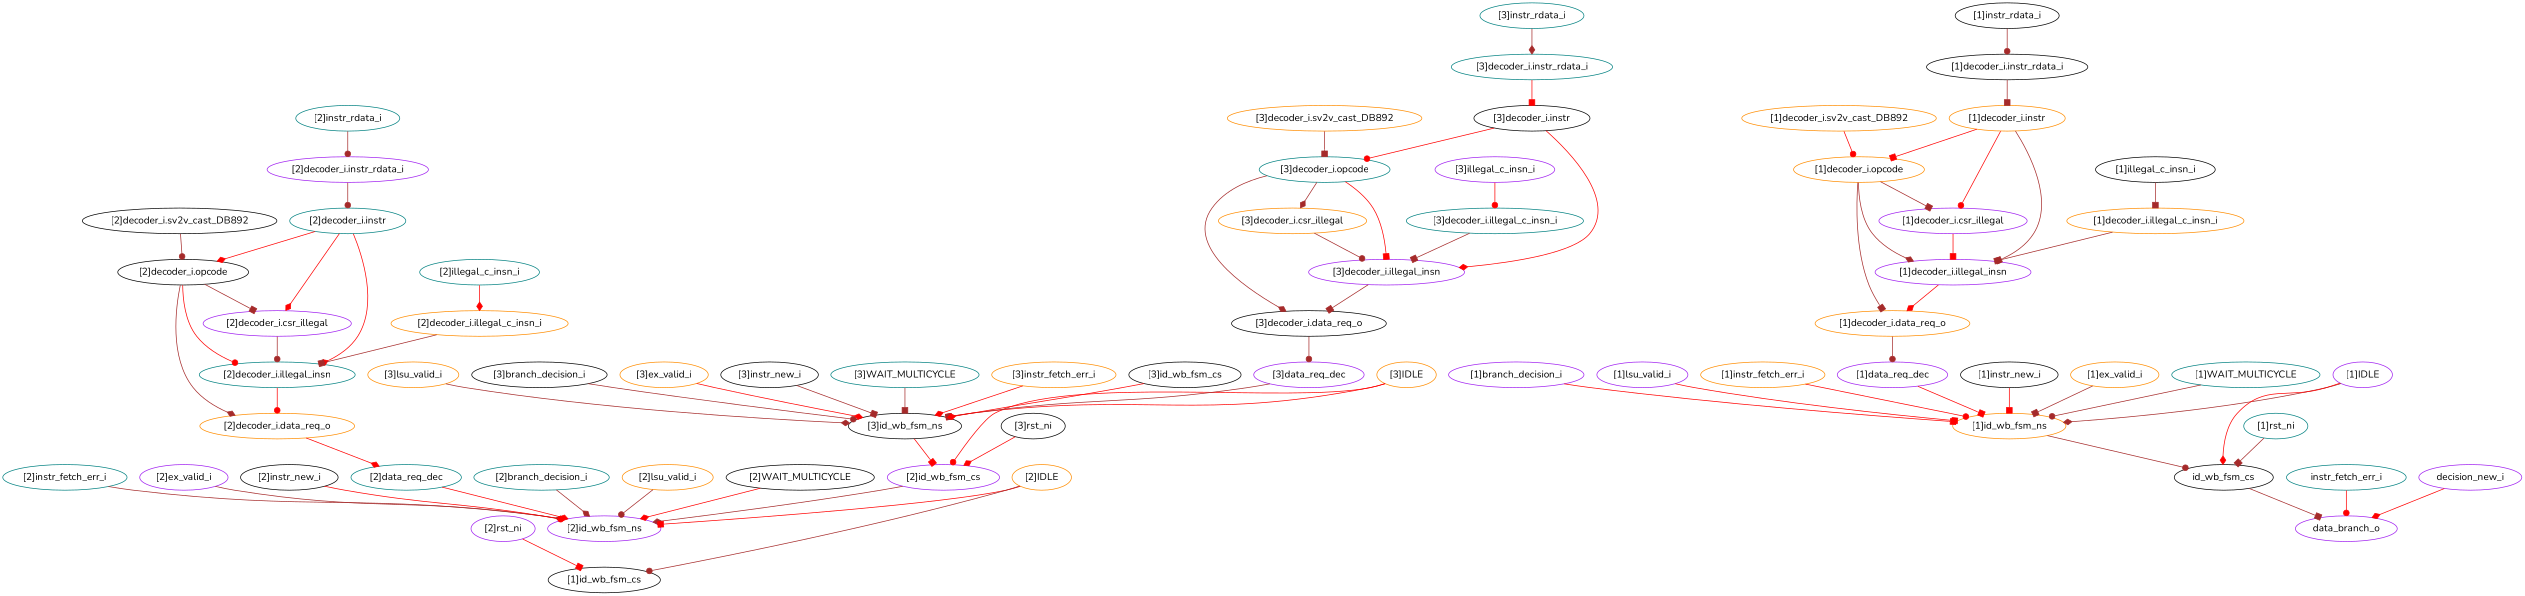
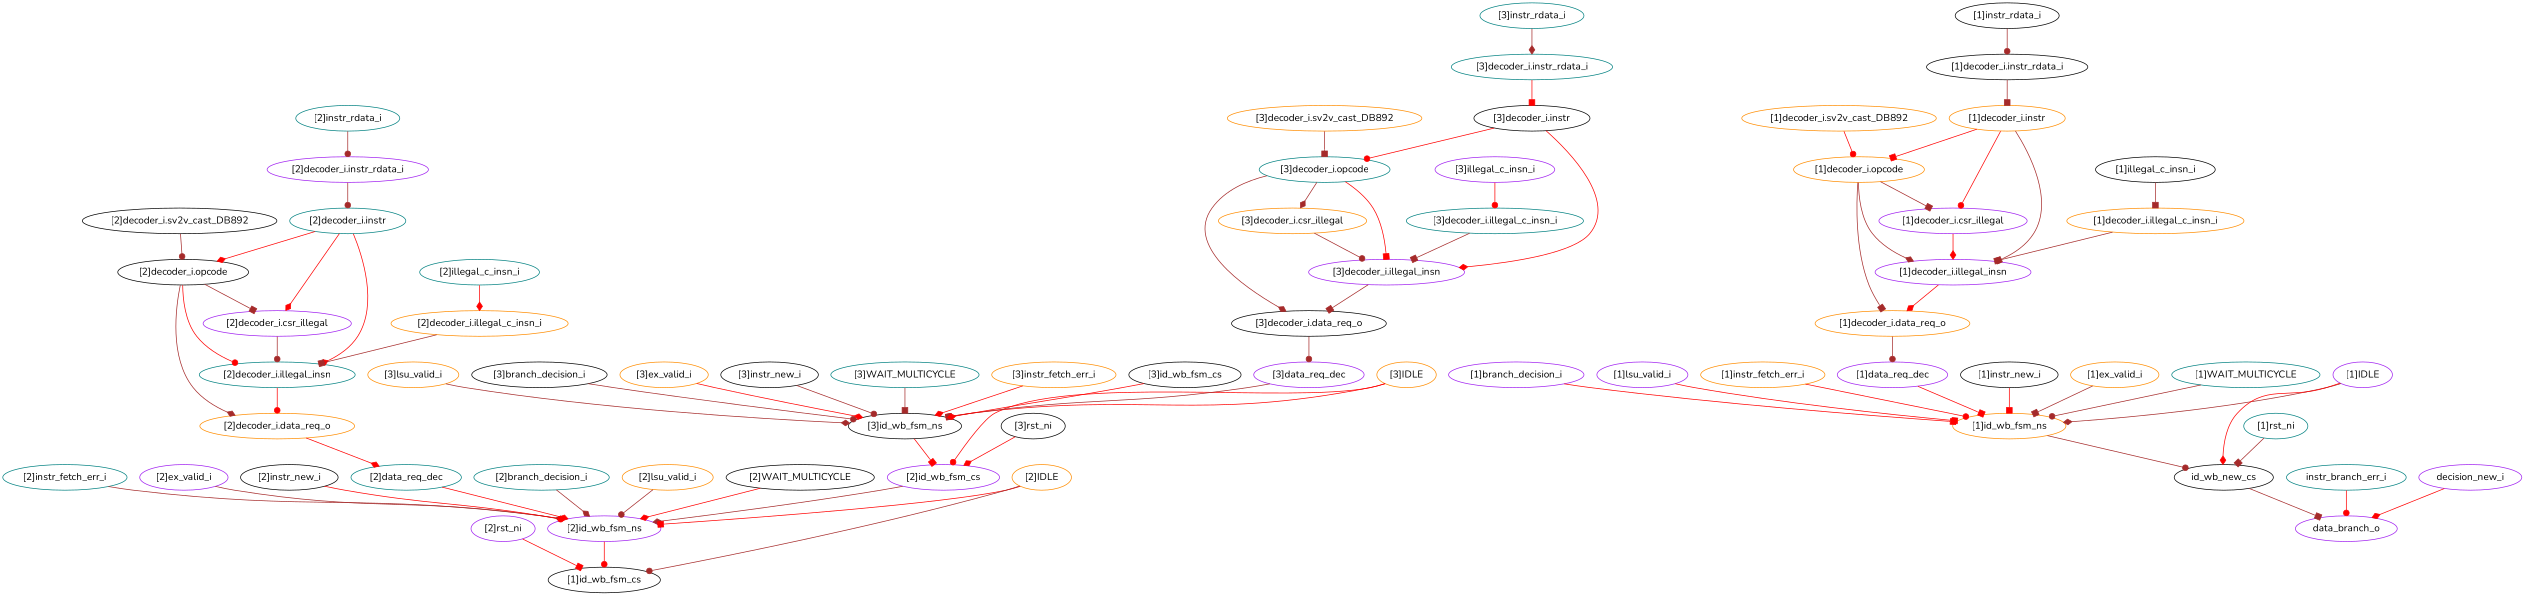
  strict digraph {
    fontname=Nunito
    node [color=darkorange complexity=12 fontname=Nunito importance=0.302563649988 rank=0.0315488835345]
    edge [arrowhead=box color=brown fontname=Nunito]
    "[3]decoder_i.instr_rdata_i" [color=teal complexity=26 importance=1.08544183779 rank=0.041747762992]
    "[3]decoder_i.instr" [color=black complexity=24 importance=1.08357187601 rank=0.0451488281671]
    "[3]decoder_i.illegal_insn" [color=purple complexity=18 importance=1.07738622387 rank=0.0598547902149]
    "[3]decoder_i.opcode" [color=teal complexity=21 importance=1.08114094544 rank=0.0514829021638]
    "[3]decoder_i.data_req_o" [color=black complexity=17 importance=1.07372767341 rank=0.0631604513768]
    "[3]decoder_i.csr_illegal" [complexity=20 importance=1.07889301252 rank=0.0539446506258]
    "[2]instr_fetch_err_i" [color=teal complexity=10 rank=0.0302563649988]
    "[2]id_wb_fsm_ns" [color=purple complexity=8 importance=0.0752669218244 rank=0.00940836522806]
    "[1]id_wb_fsm_cs" [color=black complexity=6 importance=0.0712440700755 rank=0.0118740116793]
    "[3]lsu_valid_i" [complexity=17 importance=0.536331020086]
    "[3]id_wb_fsm_ns" [color=black complexity=13 importance=0.534835057396 rank=0.0411411582612]
    "[2]id_wb_fsm_cs" [color=purple complexity=11 importance=0.530812205647 rank=0.0482556550588]
    "[2]ex_valid_i" [color=purple importance=0.0767628845149 rank=0.00639690704291]
    "[1]decoder_i.instr_rdata_i" [color=black complexity=16 importance=0.0350003850576 rank=0.0021875240661]
    "[1]decoder_i.instr" [complexity=14 importance=0.0331304232761 rank=0.00236645880544]
    "[1]decoder_i.opcode" [complexity=11 importance=0.030699492706 rank=0.00279086297327]
    "[1]decoder_i.illegal_insn" [color=purple complexity=8 importance=0.0269447711335 rank=0.00336809639168]
    "[1]decoder_i.csr_illegal" [color=purple complexity=10 importance=0.0284515597823 rank=0.00284515597823]
    "[1]decoder_i.data_req_o" [complexity=7 importance=0.0232862206711 rank=0.00332660295302]
    "[2]instr_new_i" [color=black complexity=10 rank=0.0302563649988]
    "[1]id_wb_fsm_ns" [complexity=3 importance=0.00961433102857 rank=0.00320477700952]
-   id_wb_fsm_cs [color=black complexity=1 importance=0.00559147927967 rank=0.00559147927967]
+   id_wb_fsm_cs [color=black complexity=1 importance=0.00559147927967 rank=0.00559147927967 label=id_wb_new_cs]
    n23 [color=purple complexity=0 importance=0.00164772640408 label=data_branch_o rank=0.0]
    "[2]decoder_i.csr_illegal" [color=purple complexity=15 importance=0.159756741374 rank=0.0106504494249]
    "[2]decoder_i.illegal_insn" [color=teal complexity=13 importance=0.158249952725 rank=0.0121730732866]
    "[2]decoder_i.data_req_o" [importance=0.154591402263 rank=0.0128826168552]
    "[2]data_req_dec" [color=teal importance=0.152883697525 rank=0.0127403081271]
    "[1]branch_decision_i" [color=purple complexity=7 importance=0.011110293719 rank=0.001587184817]
    "[2]decoder_i.instr" [color=teal complexity=19 importance=0.164435604868 rank=0.00865450551936]
    "[2]decoder_i.opcode" [color=black complexity=16 importance=0.162004674298 rank=0.0101252921436]
    "[2]rst_ni" [color=purple complexity=7 importance=0.143984102842 rank=0.0205691575488]
    "[3]IDLE" [complexity=19 importance=1.07116607748 rank=0.0563771619727]
    "[3]branch_decision_i" [color=black complexity=17 importance=0.536331020086]
    "[3]data_req_dec" [color=purple complexity=17 importance=1.07201996867 rank=0.0630599981569]
    "[1]IDLE" [color=purple complexity=9 importance=0.0207246247476 rank=0.00230273608306]
-   instr_fetch_err_i [color=teal complexity=2 importance=0.00314368909451 rank=0.00157184454726]
+   instr_fetch_err_i [color=teal complexity=2 importance=0.00314368909451 rank=0.00157184454726 label=instr_branch_err_i]
    "[1]lsu_valid_i" [color=purple complexity=7 importance=0.011110293719 rank=0.001587184817]
    "[3]illegal_c_insn_i" [color=purple complexity=19 importance=1.08112614743 rank=0.0569013761805]
    "[3]decoder_i.illegal_c_insn_i" [color=teal complexity=19 importance=1.07963018474 rank=0.0568226413021]
    "[1]instr_fetch_err_i" [complexity=5 importance=0.0399532868047 rank=0.00799065736094]
    "[2]instr_rdata_i" [color=teal complexity=21 importance=0.16780152934 rank=0.00799054901618]
    "[2]decoder_i.instr_rdata_i" [color=purple complexity=21 importance=0.166305566649 rank=0.00791931269759]
    "[2]decoder_i.illegal_c_insn_i" [complexity=14 importance=0.160493913598 rank=0.0114638509713]
    "[1]data_req_dec" [color=purple complexity=7 importance=0.0215785159332 rank=0.00308264513332]
    "[3]decoder_i.sv2v_cast_DB892" [complexity=24 importance=1.08263690813 rank=0.0451098711721]
    "[3]ex_valid_i" [complexity=17 importance=0.536331020086]
    "[1]instr_rdata_i" [color=black complexity=16 importance=0.036496347748 rank=0.00228102173425]
    "[2]decoder_i.sv2v_cast_DB892" [color=black complexity=19 importance=0.163500636988 rank=0.00860529668359]
    "[1]instr_new_i" [color=black complexity=5 importance=0.0399532868047 rank=0.00799065736094]
    "[1]rst_ni" [color=teal complexity=2 importance=0.0126789212498 rank=0.00633946062489]
    "[1]illegal_c_insn_i" [color=black complexity=9 importance=0.0306846946964 rank=0.00340941052182]
    "[1]decoder_i.illegal_c_insn_i" [complexity=9 importance=0.0291887320059 rank=0.0032431924451]
    "[2]branch_decision_i" [color=teal importance=0.0767628845149 rank=0.00639690704291]
    "[1]decoder_i.sv2v_cast_DB892" [complexity=14 importance=0.0321954553965 rank=0.00229967538546]
    "[3]instr_new_i" [color=black complexity=15 importance=2.14083619227 rank=0.142722412818]
    "[2]lsu_valid_i" [importance=0.0767628845149 rank=0.00639690704291]
    "[3]WAIT_MULTICYCLE" [color=teal complexity=23 importance=2.14083619227 rank=0.0930798344466]
    n58 [color=purple complexity=2 importance=0.00314368909451 label=decision_new_i rank=0.00157184454726]
    "[2]WAIT_MULTICYCLE" [color=black complexity=18 rank=0.016809091666]
    "[1]ex_valid_i" [complexity=7 importance=0.011110293719 rank=0.001587184817]
    "[2]illegal_c_insn_i" [color=teal complexity=14 importance=0.161989876288 rank=0.0115707054492]
    "[1]WAIT_MULTICYCLE" [color=teal complexity=13 importance=0.0399532868047 rank=0.00307332975421]
    "[3]instr_fetch_err_i" [complexity=15 importance=2.14083619227 rank=0.142722412818]
    "[3]id_wb_fsm_cs" [color=black complexity=16 importance=3.74778915464 rank=0.234236822165]
    "[3]instr_rdata_i" [color=teal complexity=26 importance=1.08693780048 rank=0.0418053000185]
    "[2]IDLE" [complexity=14 importance=0.152029806339 rank=0.0108592718814]
    "[3]rst_ni" [color=black importance=1.06312037398 rank=0.0885933644986]
    "[3]decoder_i.instr_rdata_i" -> "[3]decoder_i.instr" [color=red]
    "[3]decoder_i.instr" -> "[3]decoder_i.illegal_insn" [arrowhead=diamond color=red]
    "[3]decoder_i.instr" -> "[3]decoder_i.opcode" [arrowhead=dot color=red]
    "[3]decoder_i.illegal_insn" -> "[3]decoder_i.data_req_o"
    "[3]decoder_i.opcode" -> "[3]decoder_i.illegal_insn" [color=red]
    "[3]decoder_i.opcode" -> "[3]decoder_i.data_req_o" [arrowhead=diamond]
    "[3]decoder_i.opcode" -> "[3]decoder_i.csr_illegal" [arrowhead=diamond]
    "[3]decoder_i.data_req_o" -> "[3]data_req_dec" [arrowhead=dot]
    "[3]decoder_i.csr_illegal" -> "[3]decoder_i.illegal_insn" [arrowhead=dot]
    "[2]instr_fetch_err_i" -> "[2]id_wb_fsm_ns" [arrowhead=diamond]
+   "[2]id_wb_fsm_ns" -> "[1]id_wb_fsm_cs" [arrowhead=dot color=red]
    "[3]lsu_valid_i" -> "[3]id_wb_fsm_ns" [arrowhead=diamond]
    "[3]id_wb_fsm_ns" -> "[2]id_wb_fsm_cs" [color=red]
    "[2]id_wb_fsm_cs" -> "[2]id_wb_fsm_ns" [arrowhead=diamond]
    "[2]ex_valid_i" -> "[2]id_wb_fsm_ns" [arrowhead=diamond]
    "[1]decoder_i.instr_rdata_i" -> "[1]decoder_i.instr"
    "[1]decoder_i.instr" -> "[1]decoder_i.opcode" [color=red]
    "[1]decoder_i.instr" -> "[1]decoder_i.illegal_insn"
    "[1]decoder_i.instr" -> "[1]decoder_i.csr_illegal" [arrowhead=dot color=red]
    "[1]decoder_i.opcode" -> "[1]decoder_i.illegal_insn" [arrowhead=diamond]
    "[1]decoder_i.opcode" -> "[1]decoder_i.csr_illegal"
    "[1]decoder_i.opcode" -> "[1]decoder_i.data_req_o"
    "[1]decoder_i.illegal_insn" -> "[1]decoder_i.data_req_o" [arrowhead=diamond color=red]
-   "[1]decoder_i.csr_illegal" -> "[1]decoder_i.illegal_insn" [color=red]
+   "[1]decoder_i.csr_illegal" -> "[1]decoder_i.illegal_insn" [arrowhead=diamond color=red]
    "[1]decoder_i.data_req_o" -> "[1]data_req_dec" [arrowhead=dot]
    "[2]instr_new_i" -> "[2]id_wb_fsm_ns" [arrowhead=dot color=red]
    "[1]id_wb_fsm_ns" -> id_wb_fsm_cs [arrowhead=dot]
    id_wb_fsm_cs -> n23
    "[2]decoder_i.csr_illegal" -> "[2]decoder_i.illegal_insn" [arrowhead=dot]
    "[2]decoder_i.illegal_insn" -> "[2]decoder_i.data_req_o" [arrowhead=dot color=red]
    "[2]decoder_i.data_req_o" -> "[2]data_req_dec" [arrowhead=diamond color=red]
    "[2]data_req_dec" -> "[2]id_wb_fsm_ns" [arrowhead=diamond color=red]
    "[1]branch_decision_i" -> "[1]id_wb_fsm_ns" [color=red]
    "[2]decoder_i.instr" -> "[2]decoder_i.csr_illegal" [arrowhead=diamond color=red]
    "[2]decoder_i.instr" -> "[2]decoder_i.illegal_insn" [arrowhead=diamond color=red]
    "[2]decoder_i.instr" -> "[2]decoder_i.opcode" [arrowhead=diamond color=red]
    "[2]decoder_i.opcode" -> "[2]decoder_i.csr_illegal"
    "[2]decoder_i.opcode" -> "[2]decoder_i.illegal_insn" [arrowhead=dot color=red]
    "[2]decoder_i.opcode" -> "[2]decoder_i.data_req_o" [arrowhead=diamond]
    "[2]rst_ni" -> "[1]id_wb_fsm_cs" [color=red]
    "[3]IDLE" -> "[3]id_wb_fsm_ns" [color=red]
    "[3]IDLE" -> "[2]id_wb_fsm_cs" [arrowhead=dot color=red]
    "[3]branch_decision_i" -> "[3]id_wb_fsm_ns" [arrowhead=dot]
    "[3]data_req_dec" -> "[3]id_wb_fsm_ns"
    "[1]IDLE" -> "[1]id_wb_fsm_ns" [arrowhead=diamond]
    "[1]IDLE" -> id_wb_fsm_cs [arrowhead=diamond color=red]
    instr_fetch_err_i -> n23 [arrowhead=dot color=red]
    "[1]lsu_valid_i" -> "[1]id_wb_fsm_ns" [color=red]
    "[3]illegal_c_insn_i" -> "[3]decoder_i.illegal_c_insn_i" [arrowhead=dot color=red]
    "[3]decoder_i.illegal_c_insn_i" -> "[3]decoder_i.illegal_insn"
    "[1]instr_fetch_err_i" -> "[1]id_wb_fsm_ns" [arrowhead=dot color=red]
    "[2]instr_rdata_i" -> "[2]decoder_i.instr_rdata_i" [arrowhead=dot]
    "[2]decoder_i.instr_rdata_i" -> "[2]decoder_i.instr" [arrowhead=dot]
    "[2]decoder_i.illegal_c_insn_i" -> "[2]decoder_i.illegal_insn"
    "[1]data_req_dec" -> "[1]id_wb_fsm_ns" [color=red]
    "[3]decoder_i.sv2v_cast_DB892" -> "[3]decoder_i.opcode"
    "[3]ex_valid_i" -> "[3]id_wb_fsm_ns" [arrowhead=diamond color=red]
    "[1]instr_rdata_i" -> "[1]decoder_i.instr_rdata_i" [arrowhead=dot]
    "[2]decoder_i.sv2v_cast_DB892" -> "[2]decoder_i.opcode" [arrowhead=dot]
    "[1]instr_new_i" -> "[1]id_wb_fsm_ns" [color=red]
    "[1]rst_ni" -> id_wb_fsm_cs
    "[1]illegal_c_insn_i" -> "[1]decoder_i.illegal_c_insn_i"
    "[1]decoder_i.illegal_c_insn_i" -> "[1]decoder_i.illegal_insn"
    "[2]branch_decision_i" -> "[2]id_wb_fsm_ns" [arrowhead=diamond]
    "[1]decoder_i.sv2v_cast_DB892" -> "[1]decoder_i.opcode" [arrowhead=dot color=red]
-   "[3]instr_new_i" -> "[3]id_wb_fsm_ns"
+   "[3]instr_new_i" -> "[3]id_wb_fsm_ns" [arrowhead=dot]
    "[2]lsu_valid_i" -> "[2]id_wb_fsm_ns" [arrowhead=dot]
    "[3]WAIT_MULTICYCLE" -> "[3]id_wb_fsm_ns"
    n58 -> n23 [arrowhead=diamond color=red]
    "[2]WAIT_MULTICYCLE" -> "[2]id_wb_fsm_ns" [arrowhead=diamond color=red]
    "[1]ex_valid_i" -> "[1]id_wb_fsm_ns"
    "[2]illegal_c_insn_i" -> "[2]decoder_i.illegal_c_insn_i" [arrowhead=diamond color=red]
    "[1]WAIT_MULTICYCLE" -> "[1]id_wb_fsm_ns" [arrowhead=dot]
    "[3]instr_fetch_err_i" -> "[3]id_wb_fsm_ns" [arrowhead=diamond color=red]
    "[3]id_wb_fsm_cs" -> "[3]id_wb_fsm_ns" [arrowhead=diamond color=red]
    "[3]instr_rdata_i" -> "[3]decoder_i.instr_rdata_i" [arrowhead=diamond]
    "[2]IDLE" -> "[2]id_wb_fsm_ns" [color=red]
    "[2]IDLE" -> "[1]id_wb_fsm_cs" [arrowhead=dot]
    "[3]rst_ni" -> "[2]id_wb_fsm_cs" [arrowhead=diamond color=red]
  }
